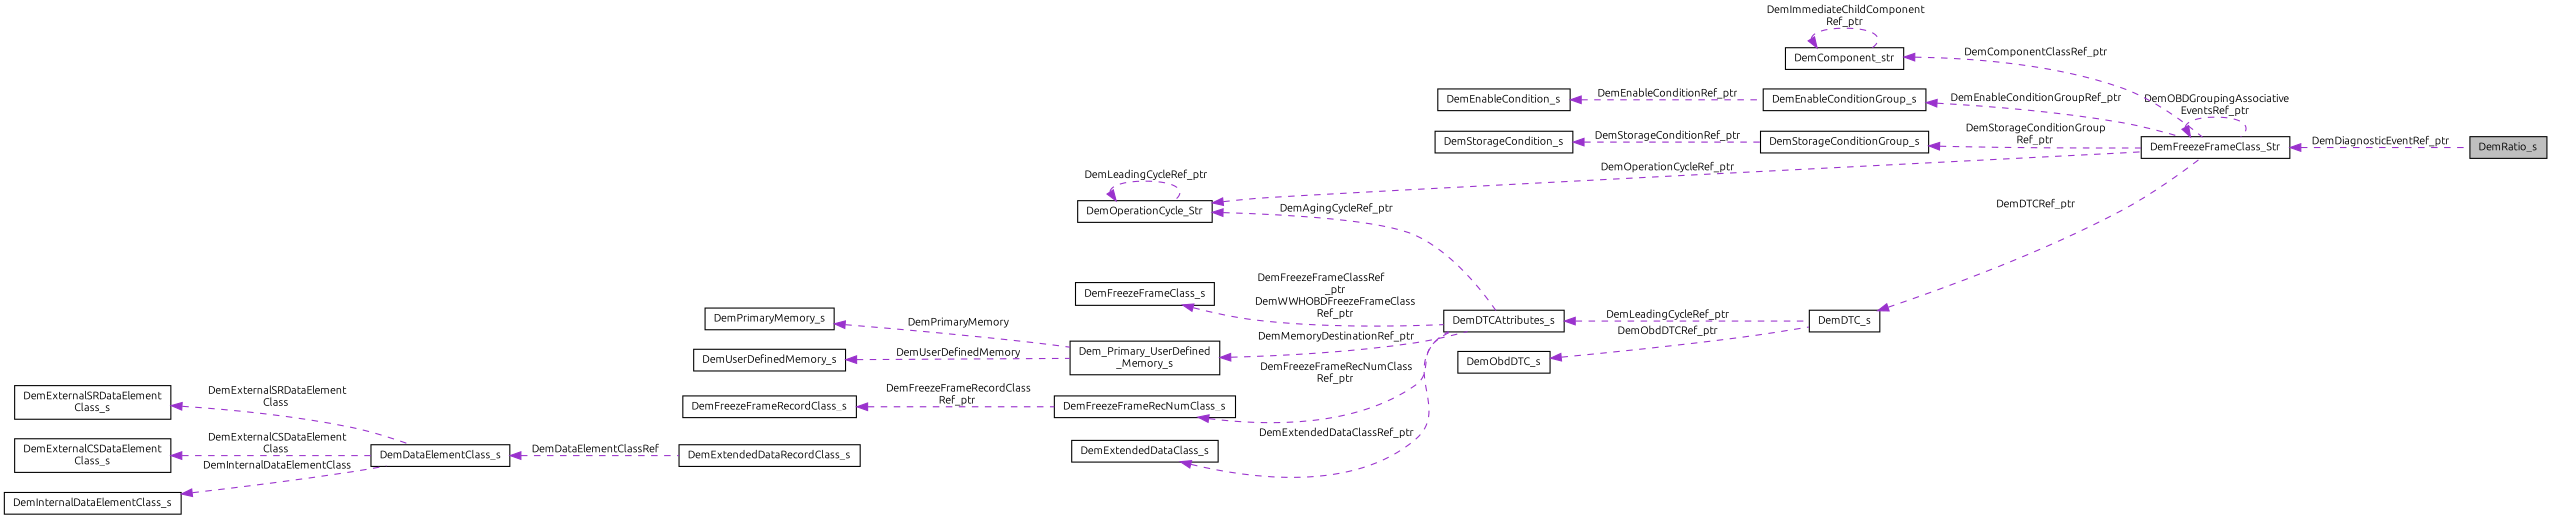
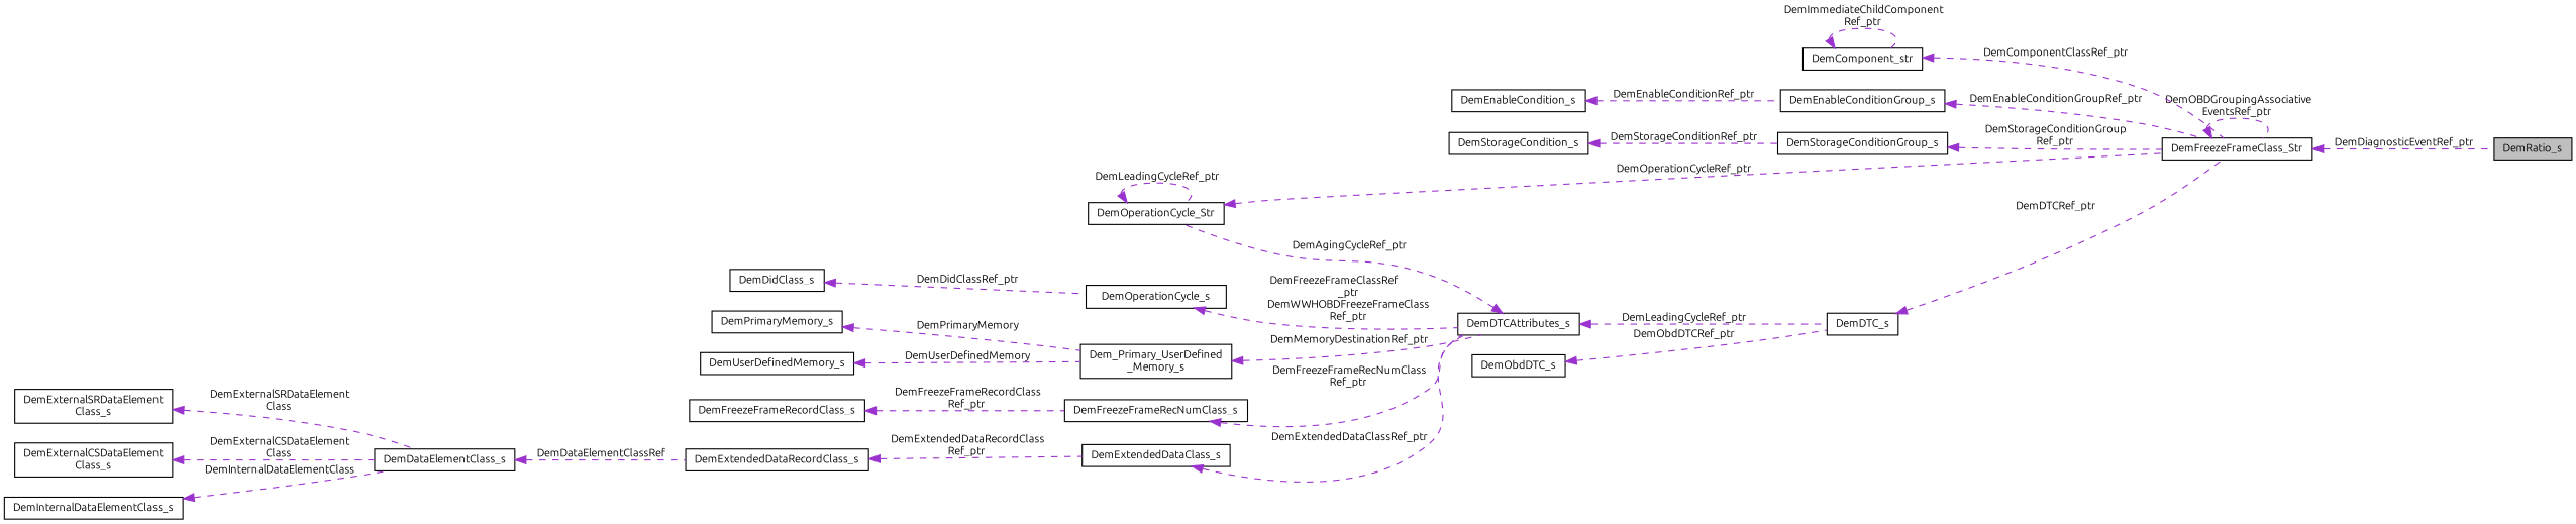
  digraph {
    fontname=Ubuntu
    rankdir=LR
    node [color=black fillcolor=white fontname=Ubuntu fontsize=10 shape=record style=filled]
    edge [color=darkorchid3 dir=back fontname=Ubuntu fontsize=10 labelfontname=Helvetica labelfontsize=10 style=dashed]
    n1 [fillcolor=grey75 fontcolor=black height=0.2 label=DemRatio_s width=0.4]
    n2 [height=0.2 label=DemFreezeFrameClass_Str width=0.4]
    n3 [height=0.2 label=DemComponent_str width=0.4]
    n4 [height=0.2 label=DemEnableConditionGroup_s width=0.4]
    n5 [height=0.2 label=DemEnableCondition_s width=0.4]
    n6 [height=0.2 label=DemStorageConditionGroup_s width=0.4]
    n7 [height=0.2 label=DemStorageCondition_s width=0.4]
    n8 [height=0.2 label=DemOperationCycle_Str width=0.4]
    n9 [height=0.2 label=DemDTCAttributes_s width=0.4]
    n10 [height=0.2 label=DemDTC_s width=0.4]
    n11 [height=0.2 label=DemObdDTC_s width=0.4]
-   n12 [height=0.2 label=DemFreezeFrameClass_s width=0.4]
+   n12 [height=0.2 label=DemOperationCycle_s width=0.4]
+   n13 [height=0.2 label=DemDidClass_s width=0.4]
    n14 [height=0.2 label="Dem_Primary_UserDefined\l_Memory_s" width=0.4]
    n15 [height=0.2 label=DemPrimaryMemory_s width=0.4]
    n16 [height=0.2 label=DemUserDefinedMemory_s width=0.4]
    n17 [height=0.2 label=DemFreezeFrameRecNumClass_s width=0.4]
    n18 [height=0.2 label=DemFreezeFrameRecordClass_s width=0.4]
    n19 [height=0.2 label=DemExtendedDataClass_s width=0.4]
    n20 [height=0.2 label=DemExtendedDataRecordClass_s width=0.4]
    n21 [height=0.2 label=DemDataElementClass_s width=0.4]
    n22 [height=0.2 label="DemExternalSRDataElement\lClass_s" width=0.4]
    n23 [height=0.2 label="DemExternalCSDataElement\lClass_s" width=0.4]
    n24 [height=0.2 label=DemInternalDataElementClass_s width=0.4]
    n2 -> n1 [label=" DemDiagnosticEventRef_ptr"]
    n2 -> n2 [label=" DemOBDGroupingAssociative\lEventsRef_ptr"]
    n3 -> n2 [label=" DemComponentClassRef_ptr"]
    n3 -> n3 [label=" DemImmediateChildComponent\lRef_ptr"]
    n4 -> n2 [label=" DemEnableConditionGroupRef_ptr"]
    n5 -> n4 [label=" DemEnableConditionRef_ptr"]
    n6 -> n2 [label=" DemStorageConditionGroup\lRef_ptr"]
    n7 -> n6 [label=" DemStorageConditionRef_ptr"]
    n8 -> n2 [label=" DemOperationCycleRef_ptr"]
    n8 -> n8 [label=" DemLeadingCycleRef_ptr"]
-   n8 -> n9 [label=" DemAgingCycleRef_ptr"]
+   n9 -> n8 [label=" DemAgingCycleRef_ptr"]
    n9 -> n10 [label=" DemLeadingCycleRef_ptr"]
    n10 -> n2 [label=" DemDTCRef_ptr"]
    n11 -> n10 [label=" DemObdDTCRef_ptr"]
    n12 -> n9 [label=" DemFreezeFrameClassRef\l_ptr\nDemWWHOBDFreezeFrameClass\lRef_ptr"]
+   n13 -> n12 [label=" DemDidClassRef_ptr"]
    n14 -> n9 [label=" DemMemoryDestinationRef_ptr"]
    n15 -> n14 [label=" DemPrimaryMemory"]
    n16 -> n14 [label=" DemUserDefinedMemory"]
    n17 -> n9 [label=" DemFreezeFrameRecNumClass\lRef_ptr"]
    n18 -> n17 [label=" DemFreezeFrameRecordClass\lRef_ptr"]
    n19 -> n9 [label=" DemExtendedDataClassRef_ptr"]
+   n20 -> n19 [label=" DemExtendedDataRecordClass\lRef_ptr"]
    n21 -> n20 [label=" DemDataElementClassRef"]
    n22 -> n21 [label=" DemExternalSRDataElement\lClass"]
    n23 -> n21 [label=" DemExternalCSDataElement\lClass"]
    n24 -> n21 [label=" DemInternalDataElementClass"]
  }
